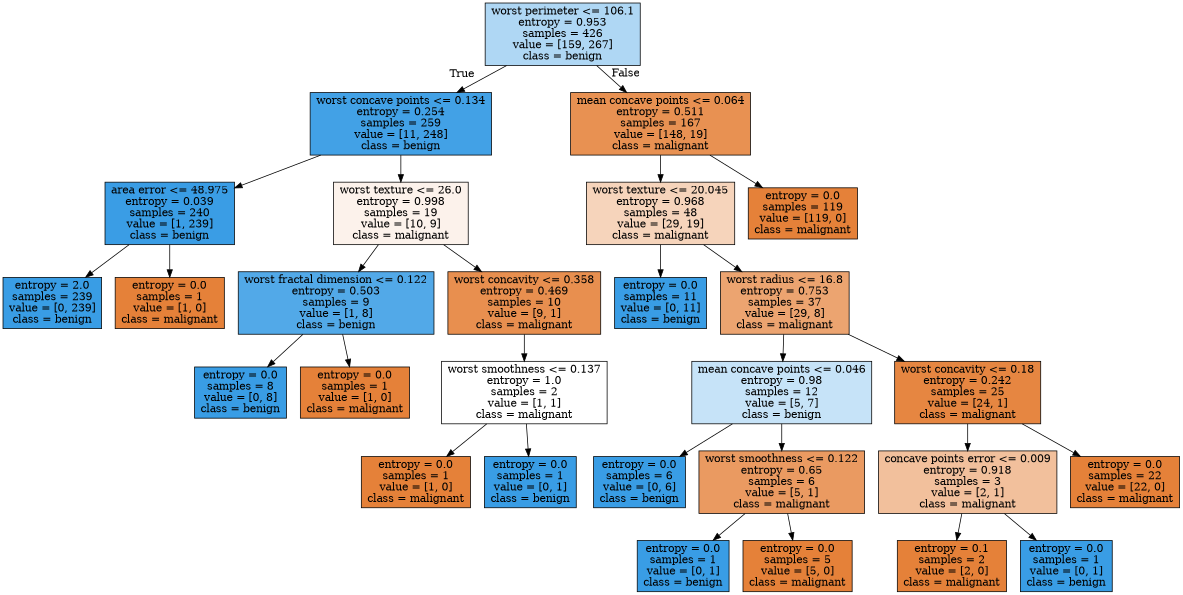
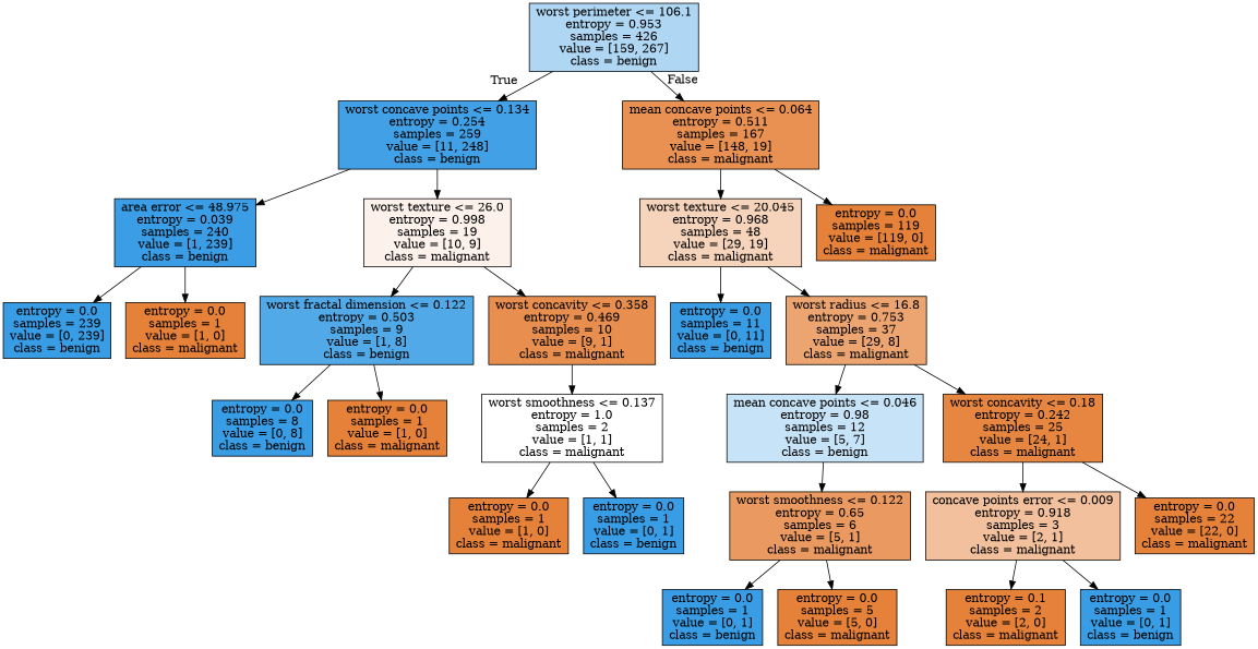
  digraph {
    node [color=black fillcolor="#e58139" shape=box style=filled]
    n1 [fillcolor="#afd7f4" label="worst perimeter <= 106.1\nentropy = 0.953\nsamples = 426\nvalue = [159, 267]\nclass = benign"]
    n2 [fillcolor="#42a1e6" label="worst concave points <= 0.134\nentropy = 0.254\nsamples = 259\nvalue = [11, 248]\nclass = benign"]
    n3 [fillcolor="#e89152" label="mean concave points <= 0.064\nentropy = 0.511\nsamples = 167\nvalue = [148, 19]\nclass = malignant"]
    n4 [fillcolor="#3a9de5" label="area error <= 48.975\nentropy = 0.039\nsamples = 240\nvalue = [1, 239]\nclass = benign"]
    n5 [fillcolor="#fcf2eb" label="worst texture <= 26.0\nentropy = 0.998\nsamples = 19\nvalue = [10, 9]\nclass = malignant"]
    n6 [fillcolor="#f6d4bb" label="worst texture <= 20.045\nentropy = 0.968\nsamples = 48\nvalue = [29, 19]\nclass = malignant"]
    n7 [label="entropy = 0.0\nsamples = 119\nvalue = [119, 0]\nclass = malignant"]
-   n8 [fillcolor="#399de5" label="entropy = 2.0\nsamples = 239\nvalue = [0, 239]\nclass = benign"]
+   n8 [fillcolor="#399de5" label="entropy = 0.0\nsamples = 239\nvalue = [0, 239]\nclass = benign"]
    n9 [label="entropy = 0.0\nsamples = 1\nvalue = [1, 0]\nclass = malignant"]
    n10 [fillcolor="#52a9e8" label="worst fractal dimension <= 0.122\nentropy = 0.503\nsamples = 9\nvalue = [1, 8]\nclass = benign"]
    n11 [fillcolor="#e88f4f" label="worst concavity <= 0.358\nentropy = 0.469\nsamples = 10\nvalue = [9, 1]\nclass = malignant"]
    n12 [fillcolor="#399de5" label="entropy = 0.0\nsamples = 8\nvalue = [0, 8]\nclass = benign"]
    n13 [label="entropy = 0.0\nsamples = 1\nvalue = [1, 0]\nclass = malignant"]
    n14 [fillcolor="#ffffff" label="worst smoothness <= 0.137\nentropy = 1.0\nsamples = 2\nvalue = [1, 1]\nclass = malignant"]
    n15 [label="entropy = 0.0\nsamples = 1\nvalue = [1, 0]\nclass = malignant"]
    n16 [fillcolor="#399de5" label="entropy = 0.0\nsamples = 1\nvalue = [0, 1]\nclass = benign"]
    n17 [fillcolor="#399de5" label="entropy = 0.0\nsamples = 11\nvalue = [0, 11]\nclass = benign"]
    n18 [fillcolor="#eca470" label="worst radius <= 16.8\nentropy = 0.753\nsamples = 37\nvalue = [29, 8]\nclass = malignant"]
    n19 [fillcolor="#c6e3f8" label="mean concave points <= 0.046\nentropy = 0.98\nsamples = 12\nvalue = [5, 7]\nclass = benign"]
    n20 [fillcolor="#e68641" label="worst concavity <= 0.18\nentropy = 0.242\nsamples = 25\nvalue = [24, 1]\nclass = malignant"]
-   n21 [fillcolor="#399de5" label="entropy = 0.0\nsamples = 6\nvalue = [0, 6]\nclass = benign"]
    n22 [fillcolor="#ea9a61" label="worst smoothness <= 0.122\nentropy = 0.65\nsamples = 6\nvalue = [5, 1]\nclass = malignant"]
    n23 [fillcolor="#f2c09c" label="concave points error <= 0.009\nentropy = 0.918\nsamples = 3\nvalue = [2, 1]\nclass = malignant"]
    n24 [label="entropy = 0.0\nsamples = 22\nvalue = [22, 0]\nclass = malignant"]
    n25 [fillcolor="#399de5" label="entropy = 0.0\nsamples = 1\nvalue = [0, 1]\nclass = benign"]
    n26 [label="entropy = 0.0\nsamples = 5\nvalue = [5, 0]\nclass = malignant"]
    n27 [label="entropy = 0.1\nsamples = 2\nvalue = [2, 0]\nclass = malignant"]
    n28 [fillcolor="#399de5" label="entropy = 0.0\nsamples = 1\nvalue = [0, 1]\nclass = benign"]
    n1 -> n2 [headlabel=True labelangle=45 labeldistance=2.5]
    n1 -> n3 [headlabel=False labelangle=-45 labeldistance=2.5]
    n2 -> n4
    n2 -> n5
    n3 -> n6
    n3 -> n7
    n4 -> n8
    n4 -> n9
    n5 -> n10
    n5 -> n11
    n6 -> n17
    n6 -> n18
    n10 -> n12
    n10 -> n13
    n11 -> n14
    n14 -> n15
    n14 -> n16
    n18 -> n19
    n18 -> n20
-   n19 -> n21
    n19 -> n22
    n20 -> n23
    n20 -> n24
    n22 -> n25
    n22 -> n26
    n23 -> n27
    n23 -> n28
  }
